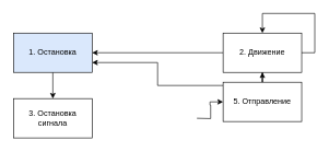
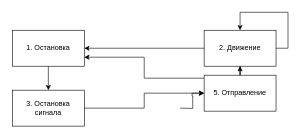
  <mxCell id="0" />
  <mxCell id="1" parent="0" />
  <mxCell id="2" style="edgeStyle=orthogonalEdgeStyle;rounded=0;orthogonalLoop=1;jettySize=auto;html=1;entryX=0.5;entryY=0;entryDx=0;entryDy=0;" parent="1" source="3" target="5" edge="1"><mxGeometry relative="1" as="geometry" /></mxCell>
- <mxCell id="3" value="1. Остановка" style="rounded=0;whiteSpace=wrap;html=1;fillColor=#dae8fc;" parent="1" vertex="1"><mxGeometry x="20" y="50" width="120" height="60" as="geometry" /></mxCell>
+ <mxCell id="3" value="1. Остановка" style="rounded=0;whiteSpace=wrap;html=1;" parent="1" vertex="1"><mxGeometry x="20" y="50" width="120" height="60" as="geometry" /></mxCell>
+ <mxCell id="4" style="edgeStyle=orthogonalEdgeStyle;rounded=0;orthogonalLoop=1;jettySize=auto;html=1;entryX=0;entryY=0.5;entryDx=0;entryDy=0;" edge="1" parent="1" source="5" target="9"><mxGeometry relative="1" as="geometry" /></mxCell>
  <mxCell id="5" value="3. Остановка сигнала" style="rounded=0;whiteSpace=wrap;html=1;" parent="1" vertex="1"><mxGeometry x="20" y="150" width="120" height="60" as="geometry" /></mxCell>
  <mxCell id="6" style="edgeStyle=orthogonalEdgeStyle;rounded=0;orthogonalLoop=1;jettySize=auto;html=1;" parent="1" target="9" edge="1"><mxGeometry relative="1" as="geometry"><mxPoint x="300" y="180" as="sourcePoint" /></mxGeometry></mxCell>
  <mxCell id="7" style="edgeStyle=orthogonalEdgeStyle;rounded=0;orthogonalLoop=1;jettySize=auto;html=1;entryX=0.5;entryY=1;entryDx=0;entryDy=0;" parent="1" source="9" target="11" edge="1"><mxGeometry relative="1" as="geometry" /></mxCell>
  <mxCell id="8" style="edgeStyle=orthogonalEdgeStyle;rounded=0;orthogonalLoop=1;jettySize=auto;html=1;entryX=1;entryY=0.75;entryDx=0;entryDy=0;" parent="1" source="9" target="3" edge="1"><mxGeometry relative="1" as="geometry"><Array as="points"><mxPoint x="370" y="130" /><mxPoint x="240" y="130" /><mxPoint x="240" y="95" /></Array></mxGeometry></mxCell>
  <mxCell id="9" value="5. Отправление" style="rounded=0;whiteSpace=wrap;html=1;" parent="1" vertex="1"><mxGeometry x="340" y="125" width="120" height="60" as="geometry" /></mxCell>
  <mxCell id="10" style="edgeStyle=orthogonalEdgeStyle;rounded=0;orthogonalLoop=1;jettySize=auto;html=1;entryX=1;entryY=0.5;entryDx=0;entryDy=0;" parent="1" source="11" target="3" edge="1"><mxGeometry relative="1" as="geometry" /></mxCell>
  <mxCell id="11" value="2. Движение" style="rounded=0;whiteSpace=wrap;html=1;" parent="1" vertex="1"><mxGeometry x="340" y="50" width="120" height="60" as="geometry" /></mxCell>
  <mxCell id="12" style="edgeStyle=orthogonalEdgeStyle;rounded=0;orthogonalLoop=1;jettySize=auto;html=1;" parent="1" source="11" target="11" edge="1"><mxGeometry relative="1" as="geometry"><Array as="points"><mxPoint x="480" y="80" /><mxPoint x="470" y="20" /></Array></mxGeometry></mxCell>
